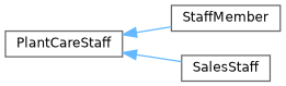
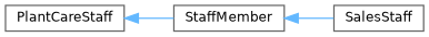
  digraph {
    rankdir=LR
    node [color=grey40 fillcolor=white fontname=Helvetica fontsize=10 shape=box style=filled]
    edge [color=steelblue1 dir=back fontname=Helvetica fontsize=10 labelfontname=Helvetica labelfontsize=10 style=solid]
    n1 [height=0.2 label=StaffMember width=0.4]
    n2 [height=0.2 label=SalesStaff width=0.4]
    n3 [height=0.2 label=PlantCareStaff width=0.4]
-   n3 -> n2
+   n1 -> n2
    n3 -> n1
  }
